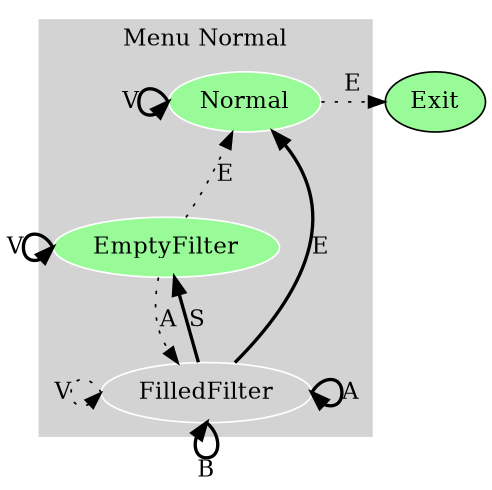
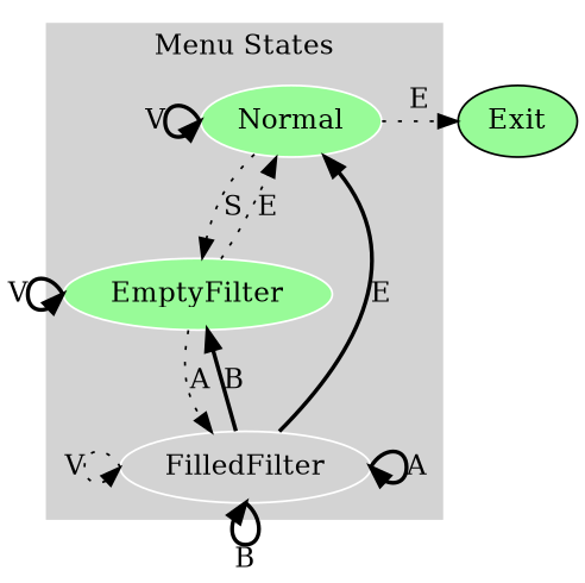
  digraph {
    newrank=true
    node [color=white fillcolor=palegreen style=filled]
    edge [style=bold]
    Normal
    Exit [color=""]
    EmptyFilter
    FilledFilter [fillcolor=lightgrey]
    subgraph sub_1 {
      rank=same
      Normal
      Exit
    }
    subgraph cluster_2 {
      color=lightgrey
-     label="Menu Normal"
+     label="Menu States"
      style=filled
      Normal
      EmptyFilter
      FilledFilter
    }
    Normal -> Normal [headport=w label=V tailport=w]
    Normal -> Exit [label=E style=dotted]
+   Normal -> EmptyFilter [label=S style=dotted]
    EmptyFilter -> Normal [label=E style=dotted]
    EmptyFilter -> EmptyFilter [headport=w label=V tailport=w]
    EmptyFilter -> FilledFilter [label=A style=dotted]
    FilledFilter -> Normal [headport=se label=E tailport=ne]
-   FilledFilter -> EmptyFilter [label=S]
+   FilledFilter -> EmptyFilter [label=B]
    FilledFilter -> FilledFilter [headport=s label=B tailport=s]
    FilledFilter -> FilledFilter [headport=e label=A tailport=e]
    FilledFilter -> FilledFilter [headport=w label=V style=dotted tailport=w]
  }
